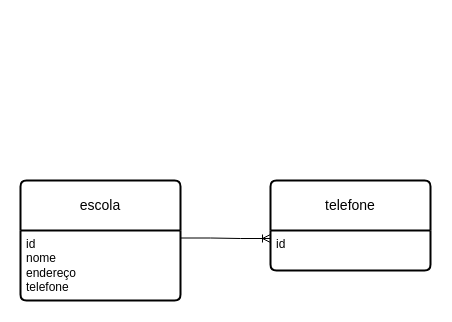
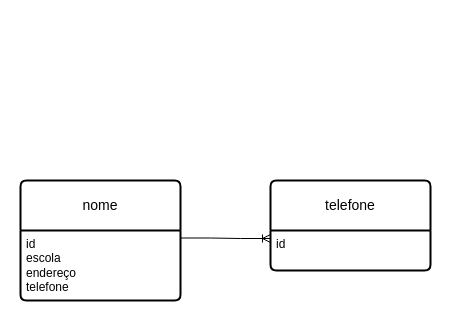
  <mxCell id="0" />
  <mxCell id="1" parent="0" />
- <mxCell id="2" value="escola" style="swimlane;childLayout=stackLayout;horizontal=1;startSize=50;horizontalStack=0;rounded=1;fontSize=14;fontStyle=0;strokeWidth=2;resizeParent=0;resizeLast=1;shadow=0;dashed=0;align=center;arcSize=4;whiteSpace=wrap;html=1;" vertex="1" parent="1"><mxGeometry x="20" y="180" width="160" height="120" as="geometry" /></mxCell>
- <mxCell id="3" value="&lt;div&gt;id&lt;/div&gt;&lt;div&gt;nome&lt;/div&gt;&lt;div&gt;endereço&lt;/div&gt;&lt;div&gt;telefone&lt;br&gt;&lt;/div&gt;" style="align=left;strokeColor=none;fillColor=none;spacingLeft=4;fontSize=12;verticalAlign=top;resizable=0;rotatable=0;part=1;html=1;" vertex="1" parent="2"><mxGeometry y="50" width="160" height="70" as="geometry" /></mxCell>
+ <mxCell id="2" value="nome" style="swimlane;childLayout=stackLayout;horizontal=1;startSize=50;horizontalStack=0;rounded=1;fontSize=14;fontStyle=0;strokeWidth=2;resizeParent=0;resizeLast=1;shadow=0;dashed=0;align=center;arcSize=4;whiteSpace=wrap;html=1;" vertex="1" parent="1"><mxGeometry x="20" y="180" width="160" height="120" as="geometry" /></mxCell>
+ <mxCell id="3" value="&lt;div&gt;id&lt;/div&gt;&lt;div&gt;escola&lt;/div&gt;&lt;div&gt;endereço&lt;/div&gt;&lt;div&gt;telefone&lt;br&gt;&lt;/div&gt;" style="align=left;strokeColor=none;fillColor=none;spacingLeft=4;fontSize=12;verticalAlign=top;resizable=0;rotatable=0;part=1;html=1;" vertex="1" parent="2"><mxGeometry y="50" width="160" height="70" as="geometry" /></mxCell>
  <mxCell id="4" value="" style="edgeStyle=entityRelationEdgeStyle;fontSize=12;html=1;endArrow=ERoneToMany;rounded=0;exitX=1;exitY=0.25;exitDx=0;exitDy=0;" edge="1" parent="1"><mxGeometry width="100" height="100" relative="1" as="geometry"><mxPoint x="180" y="237.5" as="sourcePoint" /><mxPoint x="270" y="238" as="targetPoint" /><Array as="points"><mxPoint x="177.92" y="20" /><mxPoint x="230" y="210" /></Array></mxGeometry></mxCell>
  <mxCell id="5" value="telefone" style="swimlane;childLayout=stackLayout;horizontal=1;startSize=50;horizontalStack=0;rounded=1;fontSize=14;fontStyle=0;strokeWidth=2;resizeParent=0;resizeLast=1;shadow=0;dashed=0;align=center;arcSize=4;whiteSpace=wrap;html=1;" vertex="1" parent="1"><mxGeometry x="270" y="180" width="160" height="90" as="geometry" /></mxCell>
  <mxCell id="6" value="id&lt;br&gt;" style="align=left;strokeColor=none;fillColor=none;spacingLeft=4;fontSize=12;verticalAlign=top;resizable=0;rotatable=0;part=1;html=1;" vertex="1" parent="5"><mxGeometry y="50" width="160" height="40" as="geometry" /></mxCell>
